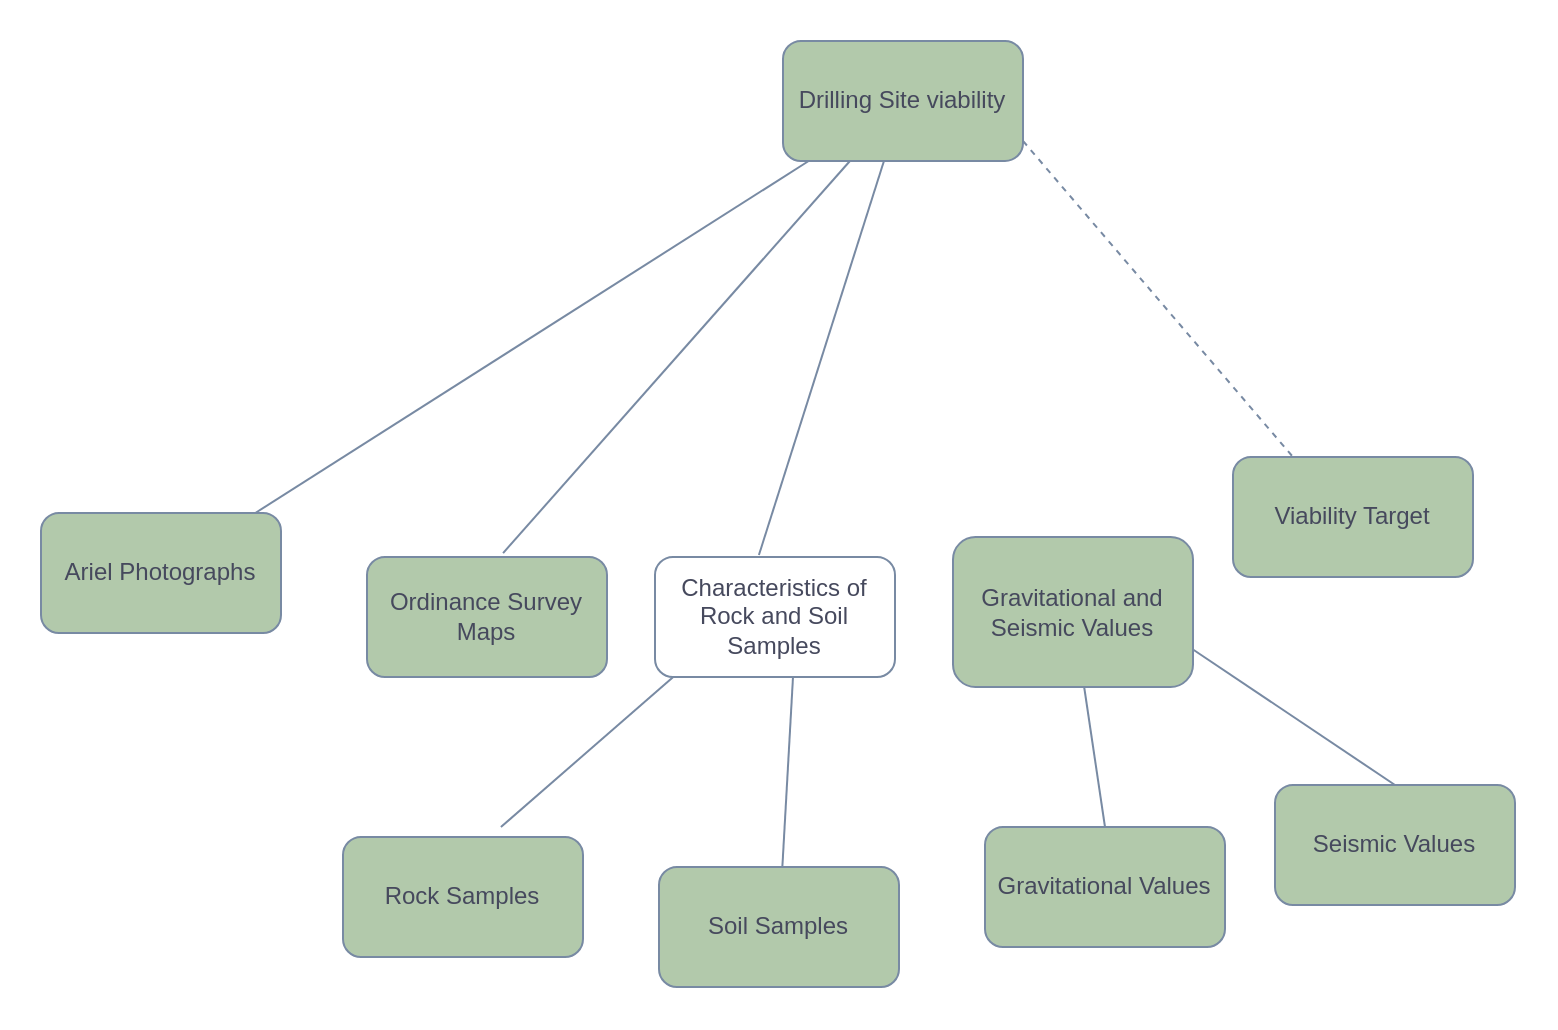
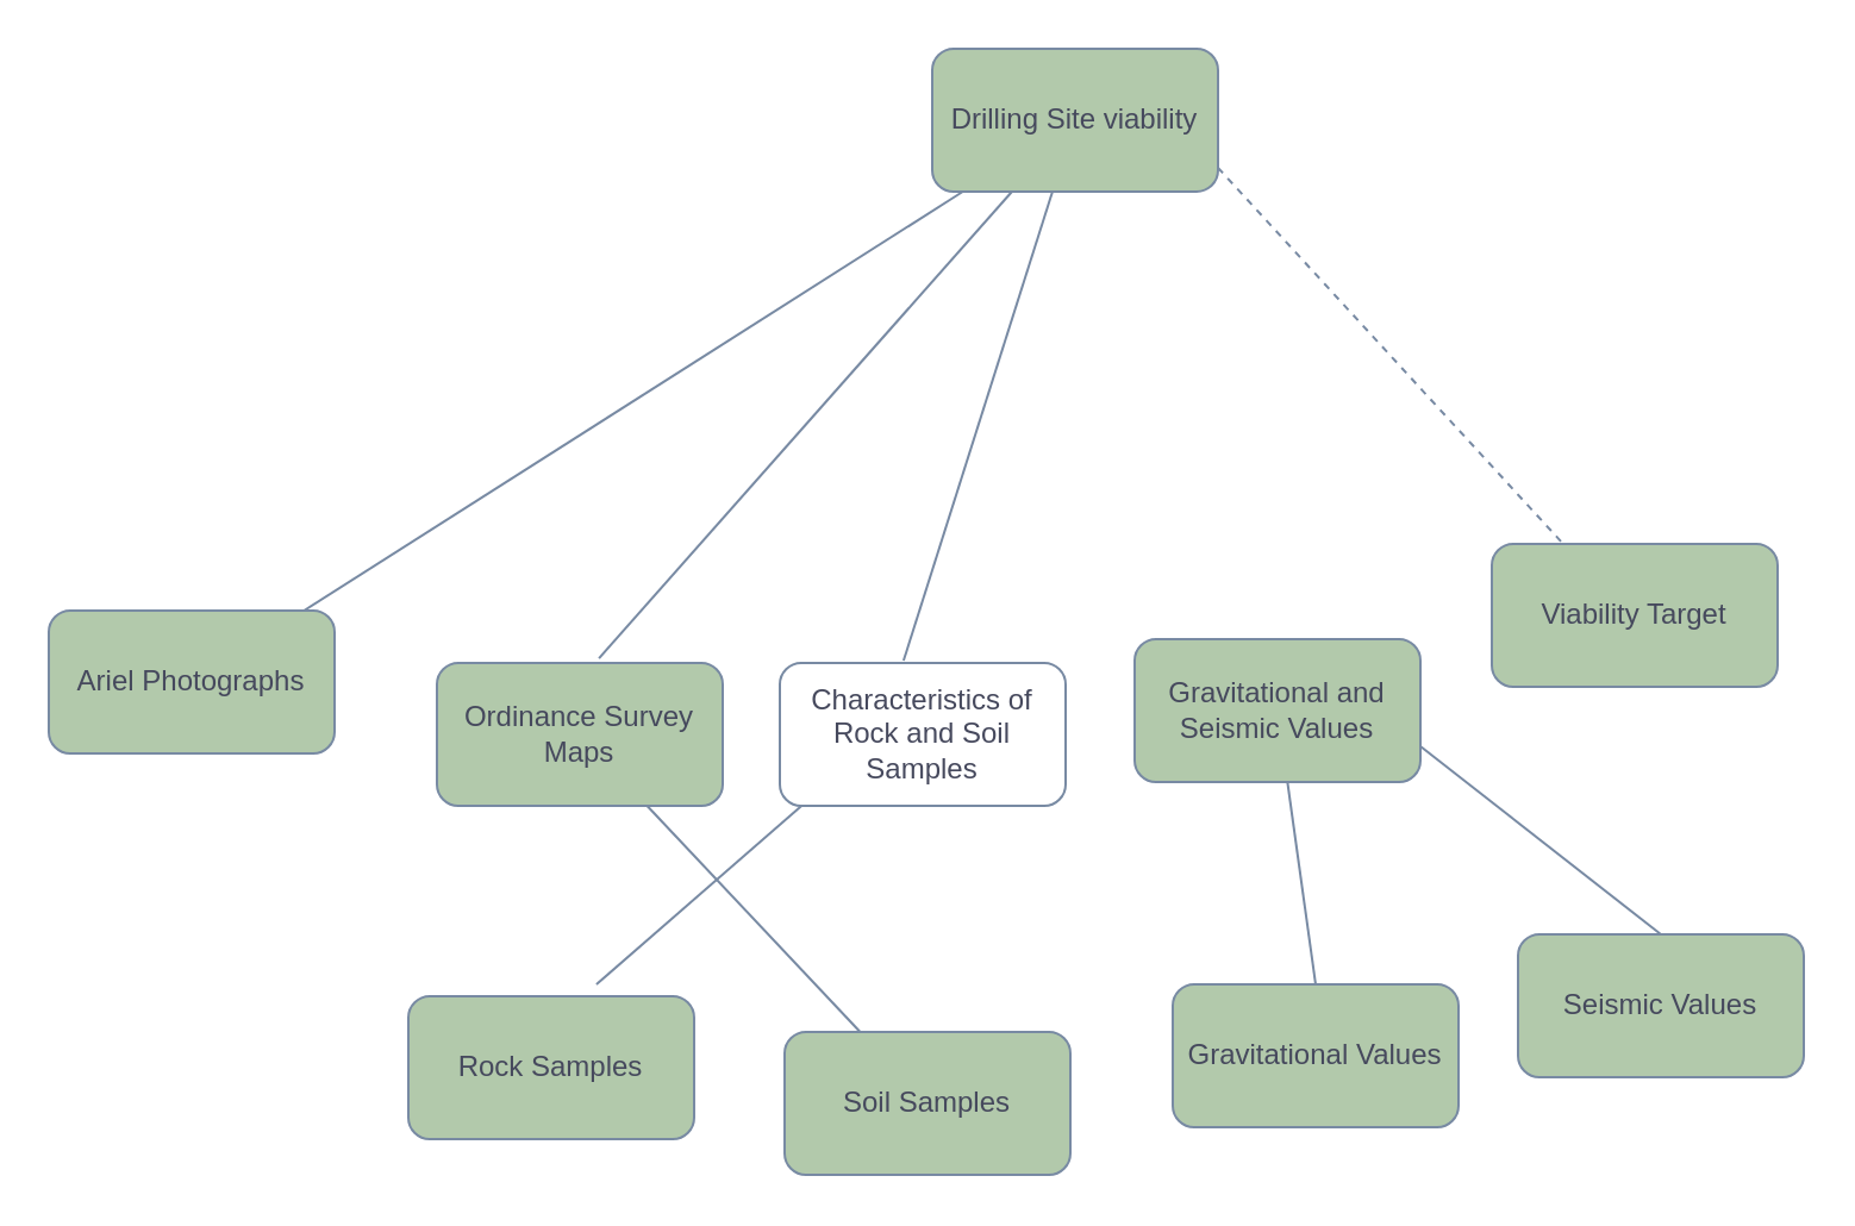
  <mxCell id="0" />
  <mxCell id="1" parent="0" />
  <mxCell id="2" value="" style="endArrow=none;html=1;rounded=0;labelBackgroundColor=none;strokeColor=#788AA3;fontColor=default;" edge="1" parent="1" source="11" target="10"><mxGeometry width="50" height="50" relative="1" as="geometry"><mxPoint x="84" y="252.04" as="sourcePoint" /><mxPoint x="263" y="119" as="targetPoint" /></mxGeometry></mxCell>
  <mxCell id="3" value="" style="endArrow=none;html=1;rounded=0;exitX=0.567;exitY=0.013;exitDx=0;exitDy=0;exitPerimeter=0;labelBackgroundColor=none;strokeColor=#788AA3;fontColor=default;" edge="1" parent="1" target="10"><mxGeometry width="50" height="50" relative="1" as="geometry"><mxPoint x="251.04" y="276.04" as="sourcePoint" /><mxPoint x="290" y="123" as="targetPoint" /></mxGeometry></mxCell>
  <mxCell id="4" value="" style="endArrow=none;html=1;rounded=0;exitX=0.433;exitY=-0.017;exitDx=0;exitDy=0;exitPerimeter=0;labelBackgroundColor=none;strokeColor=#788AA3;fontColor=default;" edge="1" parent="1" source="12" target="10"><mxGeometry width="50" height="50" relative="1" as="geometry"><mxPoint x="378.04" y="279" as="sourcePoint" /><mxPoint x="332.426" y="111.284" as="targetPoint" /></mxGeometry></mxCell>
  <mxCell id="5" value="" style="endArrow=none;html=1;rounded=0;entryX=0.25;entryY=0;entryDx=0;entryDy=0;exitX=1;exitY=0.833;exitDx=0;exitDy=0;labelBackgroundColor=none;strokeColor=#788AA3;fontColor=default;exitPerimeter=0;dashed=1;" edge="1" parent="1" source="10" target="15"><mxGeometry width="50" height="50" relative="1" as="geometry"><mxPoint x="350" y="83" as="sourcePoint" /><mxPoint x="616.04" y="216.04" as="targetPoint" /></mxGeometry></mxCell>
  <mxCell id="6" value="" style="endArrow=none;html=1;rounded=0;entryX=0;entryY=0.688;entryDx=0;entryDy=0;entryPerimeter=0;exitX=0.283;exitY=0.025;exitDx=0;exitDy=0;exitPerimeter=0;labelBackgroundColor=none;strokeColor=#788AA3;fontColor=default;" edge="1" parent="1"><mxGeometry width="50" height="50" relative="1" as="geometry"><mxPoint x="249.96" y="413" as="sourcePoint" /><mxPoint x="343" y="332.04" as="targetPoint" /></mxGeometry></mxCell>
- <mxCell id="7" value="" style="endArrow=none;html=1;rounded=0;entryX=0.575;entryY=1;entryDx=0;entryDy=0;entryPerimeter=0;labelBackgroundColor=none;strokeColor=#788AA3;fontColor=default;" edge="1" parent="1" source="17" target="12"><mxGeometry width="50" height="50" relative="1" as="geometry"><mxPoint x="400.96" y="417" as="sourcePoint" /><mxPoint x="397" y="356.04" as="targetPoint" /></mxGeometry></mxCell>
+ <mxCell id="7" value="" style="endArrow=none;html=1;rounded=0;labelBackgroundColor=none;strokeColor=#788AA3;fontColor=default;" edge="1" parent="1" source="17" target="14"><mxGeometry width="50" height="50" relative="1" as="geometry"><mxPoint x="400.96" y="417" as="sourcePoint" /><mxPoint x="397" y="356.04" as="targetPoint" /></mxGeometry></mxCell>
  <mxCell id="8" value="" style="endArrow=none;html=1;rounded=0;exitX=0.5;exitY=0;exitDx=0;exitDy=0;labelBackgroundColor=none;strokeColor=#788AA3;fontColor=default;" edge="1" parent="1" source="18" target="13"><mxGeometry width="50" height="50" relative="1" as="geometry"><mxPoint x="547.04" y="405" as="sourcePoint" /><mxPoint x="538.04" y="340" as="targetPoint" /></mxGeometry></mxCell>
  <mxCell id="9" value="" style="endArrow=none;html=1;rounded=0;entryX=0.5;entryY=0;entryDx=0;entryDy=0;exitX=1;exitY=0.75;exitDx=0;exitDy=0;labelBackgroundColor=none;strokeColor=#788AA3;fontColor=default;" edge="1" parent="1" source="13" target="19"><mxGeometry width="50" height="50" relative="1" as="geometry"><mxPoint x="587.426" y="328.284" as="sourcePoint" /><mxPoint x="676.574" y="383.716" as="targetPoint" /></mxGeometry></mxCell>
  <mxCell id="10" value="Drilling Site viability" style="rounded=1;whiteSpace=wrap;html=1;strokeColor=#788AA3;fontColor=#46495D;fillColor=#B2C9AB;labelBackgroundColor=none;" vertex="1" parent="1"><mxGeometry x="391" y="20" width="120" height="60" as="geometry" /></mxCell>
  <mxCell id="11" value="Ariel Photographs" style="rounded=1;whiteSpace=wrap;html=1;strokeColor=#788AA3;fontColor=#46495D;fillColor=#B2C9AB;labelBackgroundColor=none;" vertex="1" parent="1"><mxGeometry x="20" y="256" width="120" height="60" as="geometry" /></mxCell>
  <mxCell id="12" value="Characteristics of Rock and Soil Samples" style="rounded=1;whiteSpace=wrap;html=1;strokeColor=#788AA3;fontColor=#46495D;fillColor=#ffffff;labelBackgroundColor=none;" vertex="1" parent="1"><mxGeometry x="327" y="278" width="120" height="60" as="geometry" /></mxCell>
- <mxCell id="13" value="Gravitational and Seismic Values" style="rounded=1;whiteSpace=wrap;html=1;strokeColor=#788AA3;fontColor=#46495D;fillColor=#B2C9AB;labelBackgroundColor=none;" vertex="1" parent="1"><mxGeometry x="476" y="268" width="120" height="75" as="geometry" /></mxCell>
+ <mxCell id="13" value="Gravitational and Seismic Values" style="rounded=1;whiteSpace=wrap;html=1;strokeColor=#788AA3;fontColor=#46495D;fillColor=#B2C9AB;labelBackgroundColor=none;" vertex="1" parent="1"><mxGeometry x="476" y="268" width="120" height="60" as="geometry" /></mxCell>
  <mxCell id="14" value="Ordinance Survey Maps" style="rounded=1;whiteSpace=wrap;html=1;strokeColor=#788AA3;fontColor=#46495D;fillColor=#B2C9AB;labelBackgroundColor=none;" vertex="1" parent="1"><mxGeometry x="183" y="278" width="120" height="60" as="geometry" /></mxCell>
- <mxCell id="15" value="Viability Target" style="rounded=1;whiteSpace=wrap;html=1;strokeColor=#788AA3;fontColor=#46495D;fillColor=#B2C9AB;labelBackgroundColor=none;" vertex="1" parent="1"><mxGeometry x="616" y="228" width="120" height="60" as="geometry" /></mxCell>
+ <mxCell id="15" value="Viability Target" style="rounded=1;whiteSpace=wrap;html=1;strokeColor=#788AA3;fontColor=#46495D;fillColor=#B2C9AB;labelBackgroundColor=none;" vertex="1" parent="1"><mxGeometry x="626" y="228" width="120" height="60" as="geometry" /></mxCell>
  <mxCell id="16" value="Rock Samples" style="rounded=1;whiteSpace=wrap;html=1;strokeColor=#788AA3;fontColor=#46495D;fillColor=#B2C9AB;labelBackgroundColor=none;" vertex="1" parent="1"><mxGeometry x="171" y="418" width="120" height="60" as="geometry" /></mxCell>
  <mxCell id="17" value="Soil Samples" style="rounded=1;whiteSpace=wrap;html=1;strokeColor=#788AA3;fontColor=#46495D;fillColor=#B2C9AB;labelBackgroundColor=none;" vertex="1" parent="1"><mxGeometry x="329" y="433" width="120" height="60" as="geometry" /></mxCell>
  <mxCell id="18" value="Gravitational Values" style="rounded=1;whiteSpace=wrap;html=1;strokeColor=#788AA3;fontColor=#46495D;fillColor=#B2C9AB;labelBackgroundColor=none;" vertex="1" parent="1"><mxGeometry x="492" y="413" width="120" height="60" as="geometry" /></mxCell>
  <mxCell id="19" value="Seismic Values" style="rounded=1;whiteSpace=wrap;html=1;strokeColor=#788AA3;fontColor=#46495D;fillColor=#B2C9AB;labelBackgroundColor=none;" vertex="1" parent="1"><mxGeometry x="637" y="392" width="120" height="60" as="geometry" /></mxCell>
